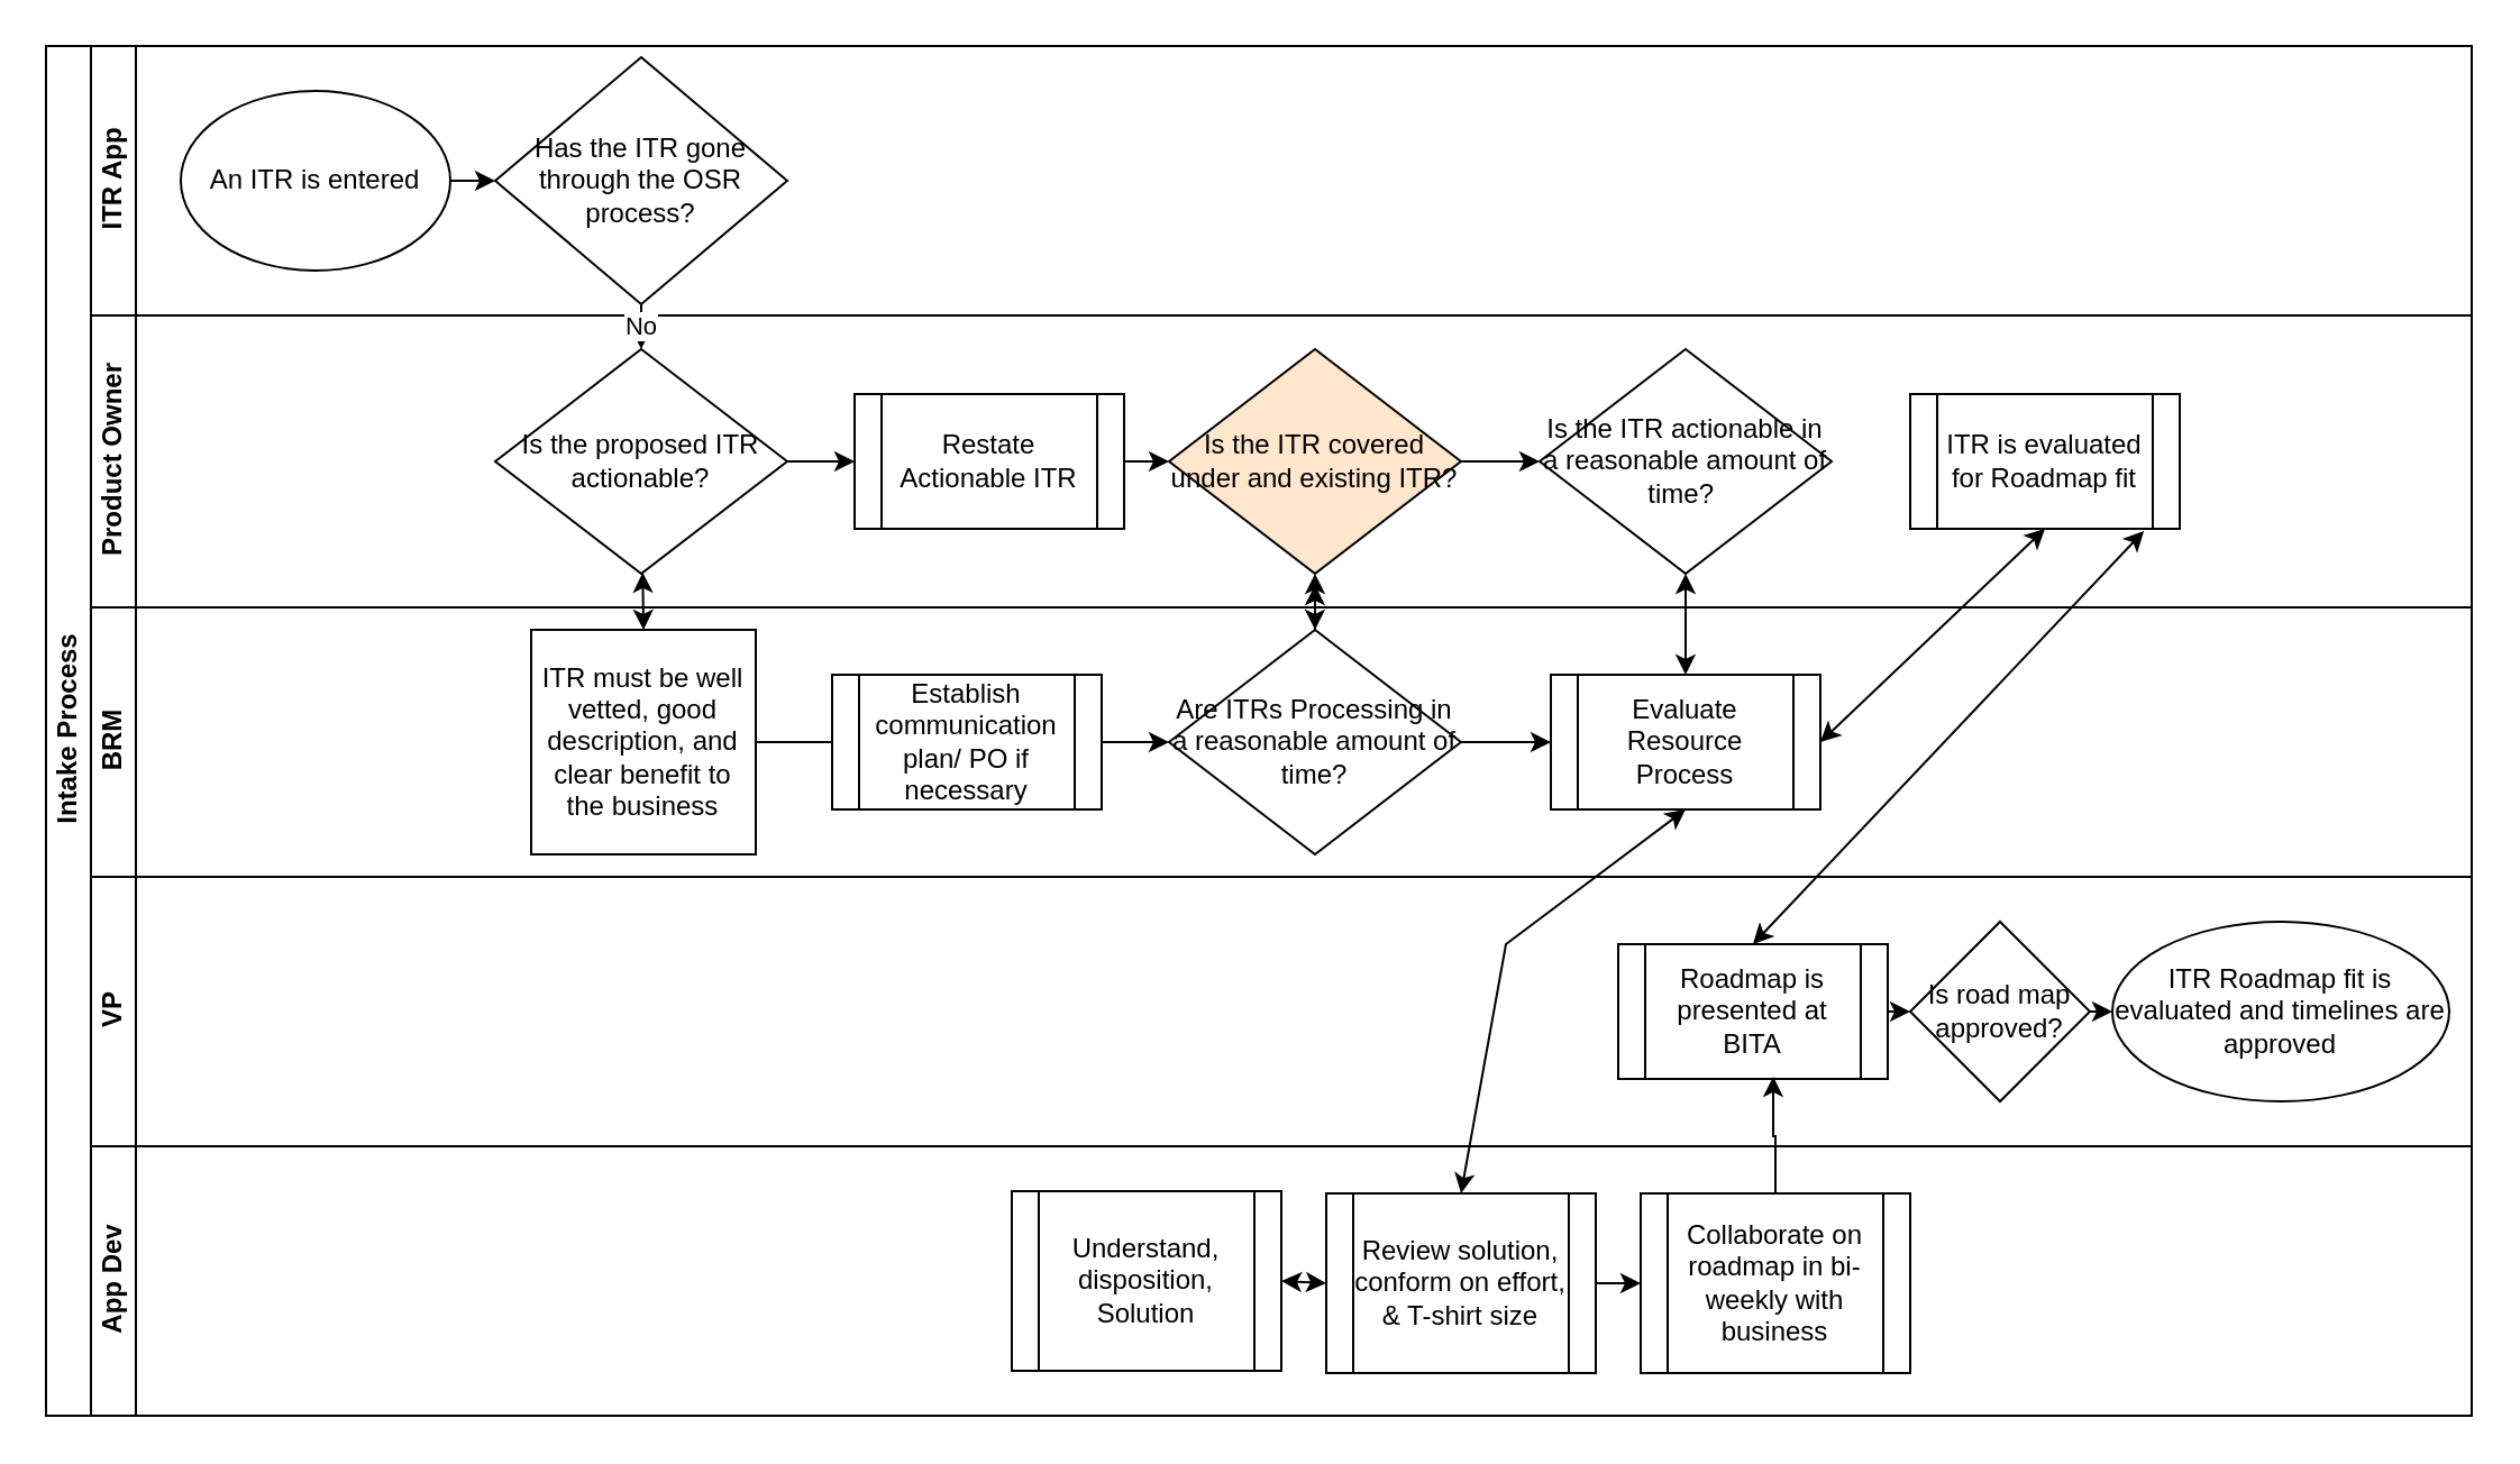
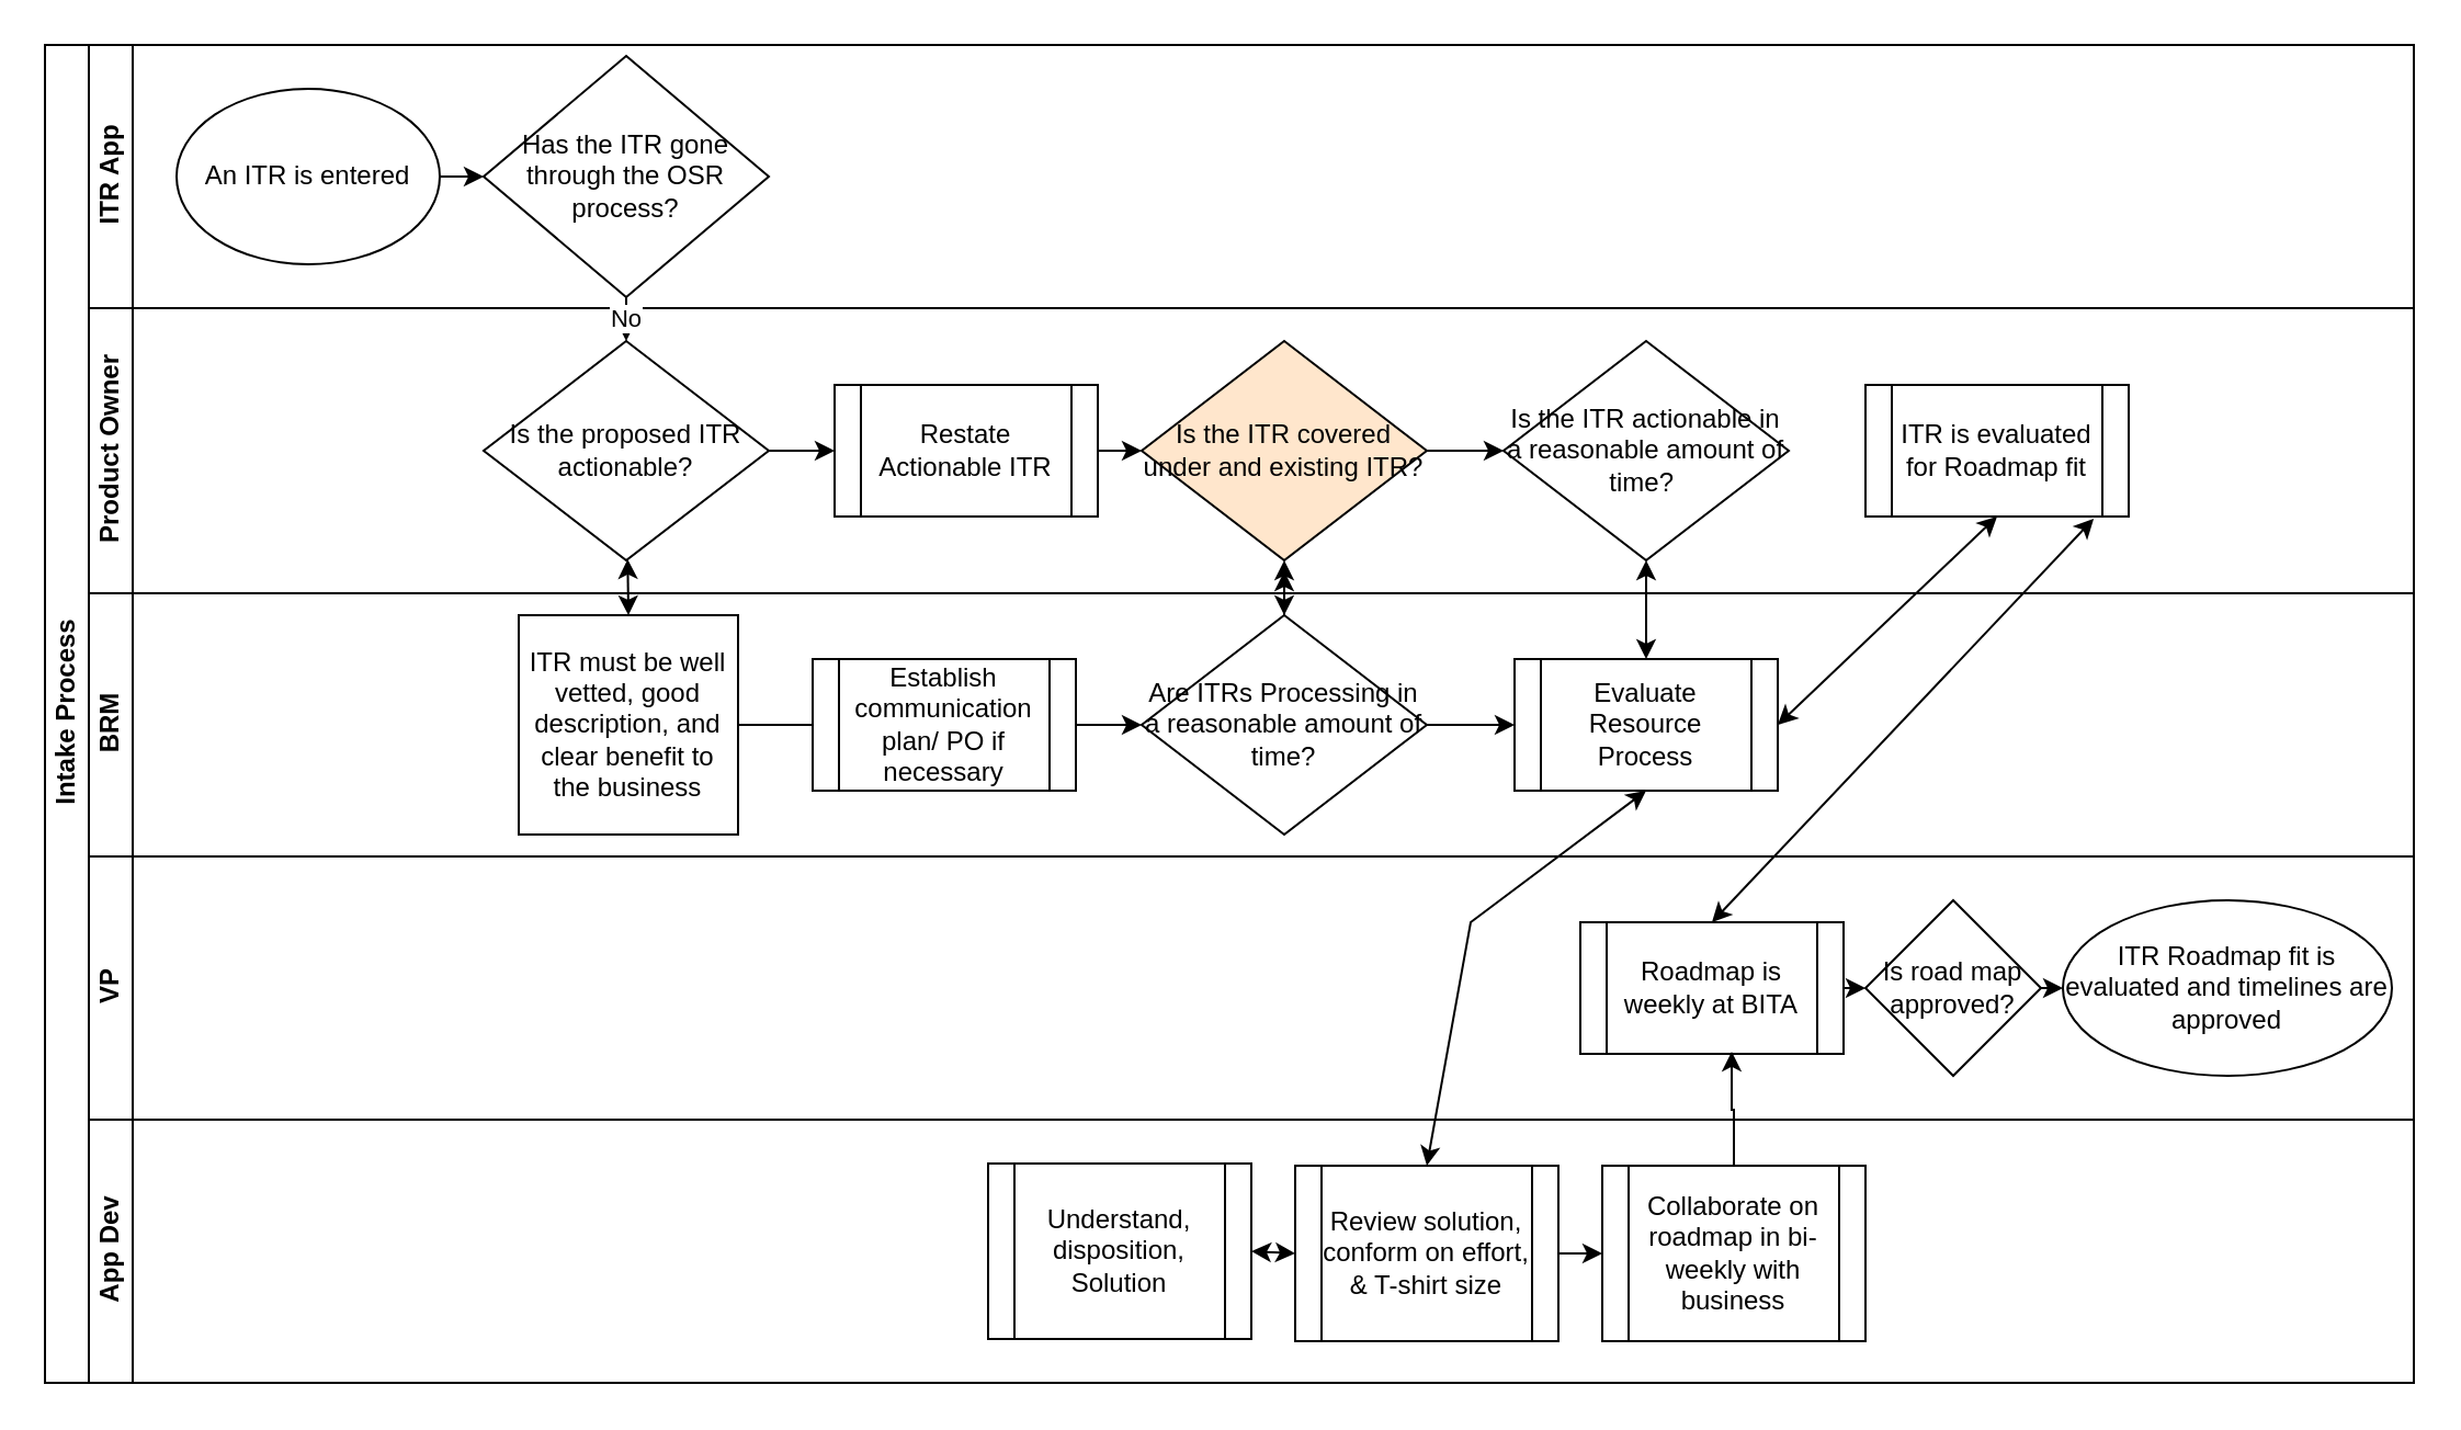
  <mxCell id="0" />
  <mxCell id="1" parent="0" />
  <mxCell id="2" value="Intake Process" style="swimlane;html=1;childLayout=stackLayout;resizeParent=1;resizeParentMax=0;horizontal=0;startSize=20;horizontalStack=0;" parent="1" vertex="1"><mxGeometry x="20" y="20" width="1080" height="610" as="geometry" /></mxCell>
  <mxCell id="3" value="ITR App" style="swimlane;html=1;startSize=20;horizontal=0;" parent="2" vertex="1"><mxGeometry x="20" width="1060" height="120" as="geometry" /></mxCell>
  <mxCell id="4" value="Has the ITR gone through the OSR process?" style="rhombus;whiteSpace=wrap;html=1;" parent="3" vertex="1"><mxGeometry x="180" y="5" width="130" height="110" as="geometry" /></mxCell>
  <mxCell id="5" value="An ITR is entered" style="ellipse;whiteSpace=wrap;html=1;" parent="3" vertex="1"><mxGeometry x="40" y="20" width="120" height="80" as="geometry" /></mxCell>
  <mxCell id="6" value="" style="endArrow=classic;html=1;rounded=0;exitX=1;exitY=0.5;exitDx=0;exitDy=0;entryX=0;entryY=0.5;entryDx=0;entryDy=0;" parent="3" source="5" target="4" edge="1"><mxGeometry width="50" height="50" relative="1" as="geometry"><mxPoint x="510" y="250" as="sourcePoint" /><mxPoint x="560" y="200" as="targetPoint" /></mxGeometry></mxCell>
  <mxCell id="7" value="Product Owner" style="swimlane;html=1;startSize=20;horizontal=0;" parent="2" vertex="1"><mxGeometry x="20" y="120" width="1060" height="130" as="geometry" /></mxCell>
  <mxCell id="8" value="Is the proposed ITR actionable?" style="rhombus;whiteSpace=wrap;html=1;" parent="7" vertex="1"><mxGeometry x="180" y="15" width="130" height="100" as="geometry" /></mxCell>
  <mxCell id="9" value="Is the ITR covered under and existing ITR?" style="rhombus;whiteSpace=wrap;html=1;fillColor=#ffe6cc;" parent="7" vertex="1"><mxGeometry x="480" y="15" width="130" height="100" as="geometry" /></mxCell>
  <mxCell id="10" value="Is the ITR actionable in a reasonable amount of time?&amp;nbsp;" style="rhombus;whiteSpace=wrap;html=1;" parent="7" vertex="1"><mxGeometry x="645" y="15" width="130" height="100" as="geometry" /></mxCell>
  <mxCell id="11" value="Restate Actionable ITR" style="shape=process;whiteSpace=wrap;html=1;backgroundOutline=1;" parent="7" vertex="1"><mxGeometry x="340" y="35" width="120" height="60" as="geometry" /></mxCell>
  <mxCell id="12" value="" style="endArrow=classic;html=1;rounded=0;exitX=1;exitY=0.5;exitDx=0;exitDy=0;entryX=0;entryY=0.5;entryDx=0;entryDy=0;" parent="7" source="8" target="11" edge="1"><mxGeometry width="50" height="50" relative="1" as="geometry"><mxPoint x="510" y="130" as="sourcePoint" /><mxPoint x="560" y="80" as="targetPoint" /></mxGeometry></mxCell>
  <mxCell id="13" value="" style="endArrow=classic;html=1;rounded=0;exitX=1;exitY=0.5;exitDx=0;exitDy=0;entryX=0;entryY=0.5;entryDx=0;entryDy=0;" parent="7" source="11" target="9" edge="1"><mxGeometry width="50" height="50" relative="1" as="geometry"><mxPoint x="510" y="130" as="sourcePoint" /><mxPoint x="560" y="80" as="targetPoint" /></mxGeometry></mxCell>
  <mxCell id="14" value="" style="endArrow=classic;html=1;rounded=0;exitX=1;exitY=0.5;exitDx=0;exitDy=0;entryX=0;entryY=0.5;entryDx=0;entryDy=0;" parent="7" source="9" target="10" edge="1"><mxGeometry width="50" height="50" relative="1" as="geometry"><mxPoint x="510" y="130" as="sourcePoint" /><mxPoint x="560" y="80" as="targetPoint" /></mxGeometry></mxCell>
  <mxCell id="15" value="ITR is evaluated for Roadmap fit" style="shape=process;whiteSpace=wrap;html=1;backgroundOutline=1;" parent="7" vertex="1"><mxGeometry x="810" y="35" width="120" height="60" as="geometry" /></mxCell>
  <mxCell id="16" value="BRM" style="swimlane;html=1;startSize=20;horizontal=0;" parent="2" vertex="1"><mxGeometry x="20" y="250" width="1060" height="120" as="geometry" /></mxCell>
  <mxCell id="17" value="Evaluate Resource Process" style="shape=process;whiteSpace=wrap;html=1;backgroundOutline=1;" parent="16" vertex="1"><mxGeometry x="650" y="30" width="120" height="60" as="geometry" /></mxCell>
  <mxCell id="18" value="ITR must be well vetted, good description, and clear benefit to the business" style="whiteSpace=wrap;html=1;aspect=fixed;" parent="16" vertex="1"><mxGeometry x="196" y="10" width="100" height="100" as="geometry" /></mxCell>
  <mxCell id="19" value="Are ITRs Processing in a reasonable amount of time?" style="rhombus;whiteSpace=wrap;html=1;" parent="16" vertex="1"><mxGeometry x="480" y="10" width="130" height="100" as="geometry" /></mxCell>
  <mxCell id="20" value="" style="endArrow=classic;html=1;rounded=0;exitX=1;exitY=0.5;exitDx=0;exitDy=0;entryX=0;entryY=0.5;entryDx=0;entryDy=0;" parent="16" source="18" target="19" edge="1"><mxGeometry width="50" height="50" relative="1" as="geometry"><mxPoint x="510" as="sourcePoint" /><mxPoint x="560" y="-50" as="targetPoint" /></mxGeometry></mxCell>
  <mxCell id="21" value="" style="endArrow=classic;html=1;rounded=0;exitX=1;exitY=0.5;exitDx=0;exitDy=0;entryX=0;entryY=0.5;entryDx=0;entryDy=0;" parent="16" source="19" target="17" edge="1"><mxGeometry width="50" height="50" relative="1" as="geometry"><mxPoint x="510" as="sourcePoint" /><mxPoint x="560" y="-50" as="targetPoint" /></mxGeometry></mxCell>
  <mxCell id="22" value="Establish communication plan/ PO if necessary" style="shape=process;whiteSpace=wrap;html=1;backgroundOutline=1;" parent="16" vertex="1"><mxGeometry x="330" y="30" width="120" height="60" as="geometry" /></mxCell>
  <mxCell id="23" value="VP" style="swimlane;html=1;startSize=20;horizontal=0;" parent="2" vertex="1"><mxGeometry x="20" y="370" width="1060" height="120" as="geometry" /></mxCell>
  <mxCell id="24" value="ITR Roadmap fit is evaluated and timelines are approved" style="ellipse;whiteSpace=wrap;html=1;" parent="23" vertex="1"><mxGeometry x="900" y="20" width="150" height="80" as="geometry" /></mxCell>
  <mxCell id="25" style="edgeStyle=orthogonalEdgeStyle;rounded=0;orthogonalLoop=1;jettySize=auto;html=1;exitX=1;exitY=0.5;exitDx=0;exitDy=0;entryX=0;entryY=0.5;entryDx=0;entryDy=0;" parent="23" source="26" target="28" edge="1"><mxGeometry relative="1" as="geometry" /></mxCell>
- <mxCell id="26" value="Roadmap is presented at BITA" style="shape=process;whiteSpace=wrap;html=1;backgroundOutline=1;" parent="23" vertex="1"><mxGeometry x="680" y="30" width="120" height="60" as="geometry" /></mxCell>
+ <mxCell id="26" value="Roadmap is weekly at BITA" style="shape=process;whiteSpace=wrap;html=1;backgroundOutline=1;" parent="23" vertex="1"><mxGeometry x="680" y="30" width="120" height="60" as="geometry" /></mxCell>
  <mxCell id="27" style="edgeStyle=orthogonalEdgeStyle;rounded=0;orthogonalLoop=1;jettySize=auto;html=1;exitX=1;exitY=0.5;exitDx=0;exitDy=0;entryX=0;entryY=0.5;entryDx=0;entryDy=0;" parent="23" source="28" target="24" edge="1"><mxGeometry relative="1" as="geometry" /></mxCell>
  <mxCell id="28" value="Is road map approved?" style="rhombus;whiteSpace=wrap;html=1;" parent="23" vertex="1"><mxGeometry x="810" y="20" width="80" height="80" as="geometry" /></mxCell>
  <mxCell id="29" value="App Dev" style="swimlane;html=1;startSize=20;horizontal=0;" parent="2" vertex="1"><mxGeometry x="20" y="490" width="1060" height="120" as="geometry" /></mxCell>
  <mxCell id="30" style="edgeStyle=orthogonalEdgeStyle;rounded=0;orthogonalLoop=1;jettySize=auto;html=1;exitX=1;exitY=0.5;exitDx=0;exitDy=0;entryX=0;entryY=0.5;entryDx=0;entryDy=0;" parent="29" source="31" target="32" edge="1"><mxGeometry relative="1" as="geometry" /></mxCell>
  <mxCell id="31" value="&lt;span style=&quot;font-weight: normal&quot;&gt;Review solution, conform on effort, &amp;amp; T-shirt size&lt;/span&gt;" style="shape=process;whiteSpace=wrap;html=1;backgroundOutline=1;fontStyle=1" parent="29" vertex="1"><mxGeometry x="550" y="21" width="120" height="80" as="geometry" /></mxCell>
  <mxCell id="32" value="Collaborate on roadmap in bi-weekly with business" style="shape=process;whiteSpace=wrap;html=1;backgroundOutline=1;" parent="29" vertex="1"><mxGeometry x="690" y="21" width="120" height="80" as="geometry" /></mxCell>
  <mxCell id="33" value="&lt;span style=&quot;font-weight: normal&quot;&gt;Understand, disposition, Solution&lt;/span&gt;" style="shape=process;whiteSpace=wrap;html=1;backgroundOutline=1;fontStyle=1" parent="29" vertex="1"><mxGeometry x="410" y="20" width="120" height="80" as="geometry" /></mxCell>
  <mxCell id="34" value="" style="endArrow=classic;startArrow=classic;html=1;rounded=0;entryX=0;entryY=0.5;entryDx=0;entryDy=0;" parent="29" target="31" edge="1"><mxGeometry width="50" height="50" relative="1" as="geometry"><mxPoint x="530" y="60" as="sourcePoint" /><mxPoint x="580" y="10" as="targetPoint" /></mxGeometry></mxCell>
  <mxCell id="35" value="No" style="endArrow=classic;html=1;rounded=0;exitX=0.5;exitY=1;exitDx=0;exitDy=0;entryX=0.5;entryY=0;entryDx=0;entryDy=0;" parent="2" source="4" target="8" edge="1"><mxGeometry width="50" height="50" relative="1" as="geometry"><mxPoint x="530" y="250" as="sourcePoint" /><mxPoint x="580" y="200" as="targetPoint" /></mxGeometry></mxCell>
  <mxCell id="36" value="" style="endArrow=classic;startArrow=classic;html=1;rounded=0;exitX=0.5;exitY=0;exitDx=0;exitDy=0;" parent="2" source="18" target="8" edge="1"><mxGeometry width="50" height="50" relative="1" as="geometry"><mxPoint x="530" y="250" as="sourcePoint" /><mxPoint x="580" y="200" as="targetPoint" /></mxGeometry></mxCell>
  <mxCell id="37" value="" style="edgeStyle=orthogonalEdgeStyle;rounded=0;orthogonalLoop=1;jettySize=auto;html=1;" parent="2" source="19" target="9" edge="1"><mxGeometry relative="1" as="geometry" /></mxCell>
  <mxCell id="38" value="" style="endArrow=classic;startArrow=classic;html=1;rounded=0;entryX=0.5;entryY=1;entryDx=0;entryDy=0;exitX=0.5;exitY=0;exitDx=0;exitDy=0;" parent="2" source="17" target="10" edge="1"><mxGeometry width="50" height="50" relative="1" as="geometry"><mxPoint x="530" y="250" as="sourcePoint" /><mxPoint x="580" y="200" as="targetPoint" /></mxGeometry></mxCell>
  <mxCell id="39" value="" style="endArrow=classic;startArrow=classic;html=1;rounded=0;exitX=0.5;exitY=0;exitDx=0;exitDy=0;entryX=0.5;entryY=1;entryDx=0;entryDy=0;" parent="2" source="31" target="17" edge="1"><mxGeometry width="50" height="50" relative="1" as="geometry"><mxPoint x="530" y="250" as="sourcePoint" /><mxPoint x="580" y="200" as="targetPoint" /><Array as="points"><mxPoint x="650" y="400" /></Array></mxGeometry></mxCell>
  <mxCell id="40" style="edgeStyle=orthogonalEdgeStyle;rounded=0;orthogonalLoop=1;jettySize=auto;html=1;exitX=0.5;exitY=0;exitDx=0;exitDy=0;entryX=0.575;entryY=0.983;entryDx=0;entryDy=0;entryPerimeter=0;" parent="2" source="32" target="26" edge="1"><mxGeometry relative="1" as="geometry" /></mxCell>
  <mxCell id="41" value="" style="endArrow=classic;startArrow=classic;html=1;rounded=0;entryX=0.5;entryY=1;entryDx=0;entryDy=0;exitX=1;exitY=0.5;exitDx=0;exitDy=0;" parent="2" source="17" target="15" edge="1"><mxGeometry width="50" height="50" relative="1" as="geometry"><mxPoint x="530" y="250" as="sourcePoint" /><mxPoint x="580" y="200" as="targetPoint" /></mxGeometry></mxCell>
  <mxCell id="42" value="" style="endArrow=classic;startArrow=classic;html=1;rounded=0;" parent="1" edge="1"><mxGeometry width="50" height="50" relative="1" as="geometry"><mxPoint x="585" y="280" as="sourcePoint" /><mxPoint x="585" y="260" as="targetPoint" /></mxGeometry></mxCell>
  <mxCell id="43" value="" style="endArrow=classic;startArrow=classic;html=1;rounded=0;entryX=0.867;entryY=1.017;entryDx=0;entryDy=0;entryPerimeter=0;" edge="1" parent="1" target="15"><mxGeometry width="50" height="50" relative="1" as="geometry"><mxPoint x="780" y="420" as="sourcePoint" /><mxPoint x="990" y="270" as="targetPoint" /></mxGeometry></mxCell>
